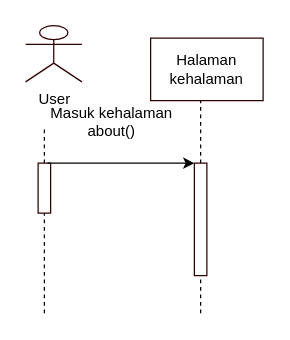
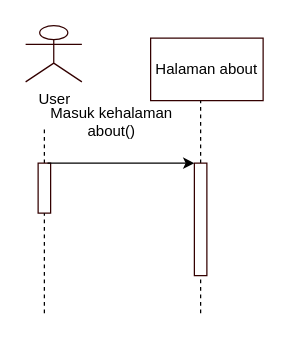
  <mxCell id="0" />
  <mxCell id="1" parent="0" />
  <mxCell id="2" value="User" style="shape=umlActor;verticalLabelPosition=bottom;verticalAlign=top;html=1;outlineConnect=0;strokeColor=#330000;" parent="1" vertex="1"><mxGeometry x="20" y="20" width="45" height="45" as="geometry" /></mxCell>
  <mxCell id="3" value="" style="endArrow=none;dashed=1;html=1;" parent="1" source="6" edge="1"><mxGeometry width="50" height="50" relative="1" as="geometry"><mxPoint x="35" y="451" as="sourcePoint" /><mxPoint x="35" y="101" as="targetPoint" /></mxGeometry></mxCell>
- <mxCell id="4" value="Halaman kehalaman" style="rounded=0;whiteSpace=wrap;html=1;strokeColor=#330000;" parent="1" vertex="1"><mxGeometry x="120" y="30" width="90" height="50" as="geometry" /></mxCell>
+ <mxCell id="4" value="Halaman about" style="rounded=0;whiteSpace=wrap;html=1;strokeColor=#330000;" parent="1" vertex="1"><mxGeometry x="120" y="30" width="90" height="50" as="geometry" /></mxCell>
  <mxCell id="5" value="" style="endArrow=none;dashed=1;html=1;" parent="1" edge="1"><mxGeometry width="50" height="50" relative="1" as="geometry"><mxPoint x="160" y="250" as="sourcePoint" /><mxPoint x="160" y="80" as="targetPoint" /></mxGeometry></mxCell>
  <mxCell id="6" value="" style="rounded=0;whiteSpace=wrap;html=1;strokeColor=#330000;" parent="1" vertex="1"><mxGeometry x="30" y="130" width="10" height="40" as="geometry" /></mxCell>
  <mxCell id="7" value="" style="endArrow=none;dashed=1;html=1;" parent="1" target="6" edge="1"><mxGeometry width="50" height="50" relative="1" as="geometry"><mxPoint x="35" y="250" as="sourcePoint" /><mxPoint x="35" y="101" as="targetPoint" /></mxGeometry></mxCell>
  <mxCell id="8" value="" style="rounded=0;whiteSpace=wrap;html=1;strokeColor=#330000;" parent="1" vertex="1"><mxGeometry x="155" y="130" width="10" height="90" as="geometry" /></mxCell>
  <mxCell id="9" value="" style="endArrow=classic;html=1;exitX=0.75;exitY=0;exitDx=0;exitDy=0;entryX=0;entryY=0;entryDx=0;entryDy=0;" parent="1" source="6" target="8" edge="1"><mxGeometry width="50" height="50" relative="1" as="geometry"><mxPoint x="320" y="230" as="sourcePoint" /><mxPoint x="370" y="180" as="targetPoint" /></mxGeometry></mxCell>
  <mxCell id="10" value="Masuk kehalaman&lt;br&gt;about()" style="text;html=1;strokeColor=none;fillColor=none;align=center;verticalAlign=middle;whiteSpace=wrap;rounded=0;" parent="1" vertex="1"><mxGeometry x="39" y="87" width="100" height="20" as="geometry" /></mxCell>
